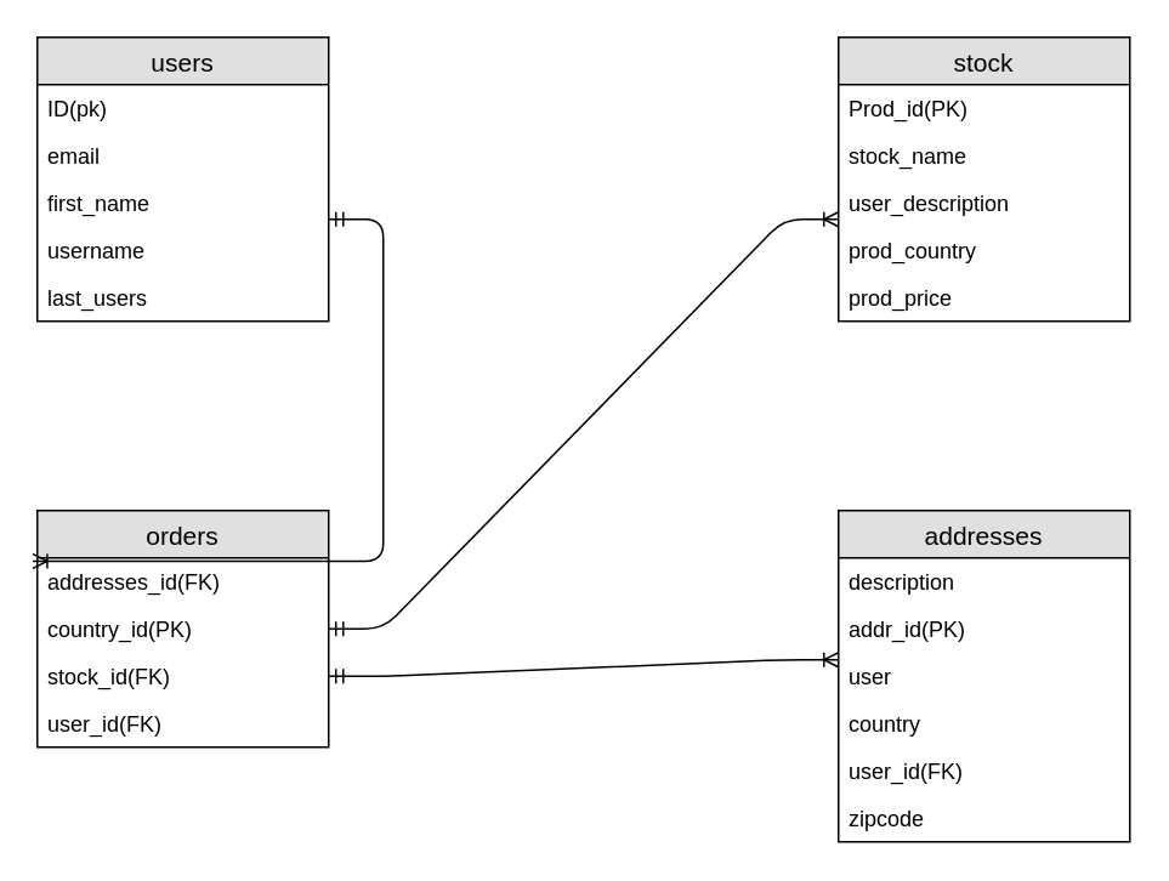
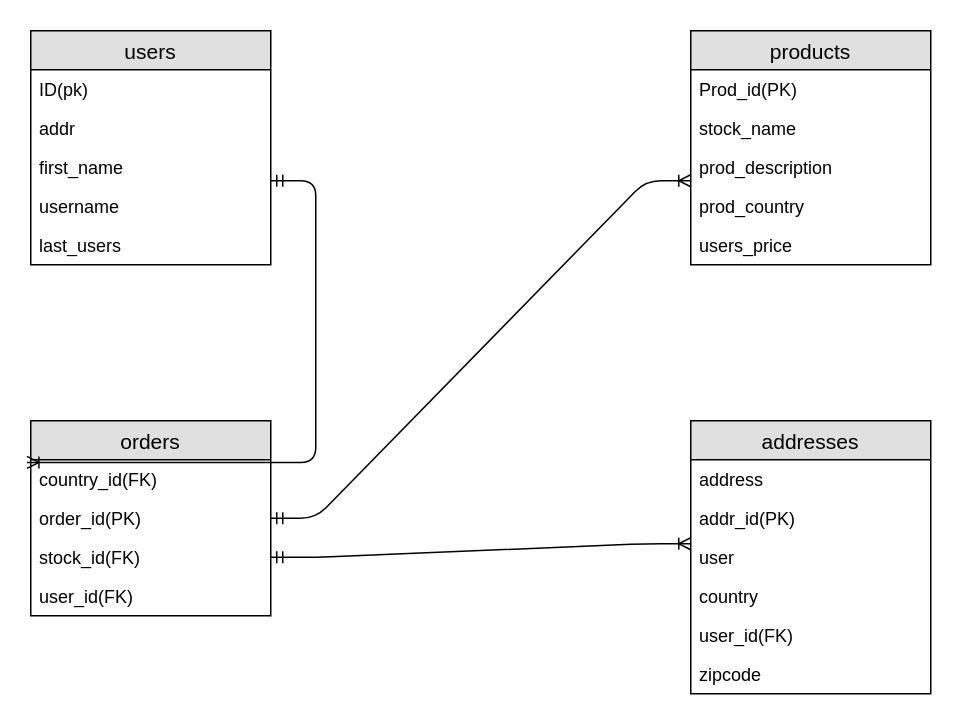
  <mxCell id="0" />
  <mxCell id="1" parent="0" />
  <mxCell id="2" value="users" style="swimlane;fontStyle=0;childLayout=stackLayout;horizontal=1;startSize=26;fillColor=#e0e0e0;horizontalStack=0;resizeParent=1;resizeParentMax=0;resizeLast=0;collapsible=1;marginBottom=0;swimlaneFillColor=#ffffff;align=center;fontSize=14;" parent="1" vertex="1"><mxGeometry x="20" y="20" width="160" height="156" as="geometry" /></mxCell>
  <mxCell id="3" value="ID(pk)" style="text;strokeColor=none;fillColor=none;spacingLeft=4;spacingRight=4;overflow=hidden;rotatable=0;points=[[0,0.5],[1,0.5]];portConstraint=eastwest;fontSize=12;" parent="2" vertex="1"><mxGeometry y="26" width="160" height="26" as="geometry" /></mxCell>
- <mxCell id="4" value="email" style="text;strokeColor=none;fillColor=none;spacingLeft=4;spacingRight=4;overflow=hidden;rotatable=0;points=[[0,0.5],[1,0.5]];portConstraint=eastwest;fontSize=12;" parent="2" vertex="1"><mxGeometry y="52" width="160" height="26" as="geometry" /></mxCell>
+ <mxCell id="4" value="addr" style="text;strokeColor=none;fillColor=none;spacingLeft=4;spacingRight=4;overflow=hidden;rotatable=0;points=[[0,0.5],[1,0.5]];portConstraint=eastwest;fontSize=12;" parent="2" vertex="1"><mxGeometry y="52" width="160" height="26" as="geometry" /></mxCell>
  <mxCell id="5" value="first_name" style="text;strokeColor=none;fillColor=none;spacingLeft=4;spacingRight=4;overflow=hidden;rotatable=0;points=[[0,0.5],[1,0.5]];portConstraint=eastwest;fontSize=12;" parent="2" vertex="1"><mxGeometry y="78" width="160" height="26" as="geometry" /></mxCell>
  <mxCell id="6" value="username" style="text;strokeColor=none;fillColor=none;spacingLeft=4;spacingRight=4;overflow=hidden;rotatable=0;points=[[0,0.5],[1,0.5]];portConstraint=eastwest;fontSize=12;" parent="2" vertex="1"><mxGeometry y="104" width="160" height="26" as="geometry" /></mxCell>
  <mxCell id="7" value="last_users" style="text;strokeColor=none;fillColor=none;spacingLeft=4;spacingRight=4;overflow=hidden;rotatable=0;points=[[0,0.5],[1,0.5]];portConstraint=eastwest;fontSize=12;" parent="2" vertex="1"><mxGeometry y="130" width="160" height="26" as="geometry" /></mxCell>
- <mxCell id="8" value="stock" style="swimlane;fontStyle=0;childLayout=stackLayout;horizontal=1;startSize=26;fillColor=#e0e0e0;horizontalStack=0;resizeParent=1;resizeParentMax=0;resizeLast=0;collapsible=1;marginBottom=0;swimlaneFillColor=#ffffff;align=center;fontSize=14;" parent="1" vertex="1"><mxGeometry x="460" y="20" width="160" height="156" as="geometry" /></mxCell>
+ <mxCell id="8" value="products" style="swimlane;fontStyle=0;childLayout=stackLayout;horizontal=1;startSize=26;fillColor=#e0e0e0;horizontalStack=0;resizeParent=1;resizeParentMax=0;resizeLast=0;collapsible=1;marginBottom=0;swimlaneFillColor=#ffffff;align=center;fontSize=14;" parent="1" vertex="1"><mxGeometry x="460" y="20" width="160" height="156" as="geometry" /></mxCell>
  <mxCell id="9" value="Prod_id(PK)" style="text;strokeColor=none;fillColor=none;spacingLeft=4;spacingRight=4;overflow=hidden;rotatable=0;points=[[0,0.5],[1,0.5]];portConstraint=eastwest;fontSize=12;" parent="8" vertex="1"><mxGeometry y="26" width="160" height="26" as="geometry" /></mxCell>
  <mxCell id="10" value="stock_name" style="text;strokeColor=none;fillColor=none;spacingLeft=4;spacingRight=4;overflow=hidden;rotatable=0;points=[[0,0.5],[1,0.5]];portConstraint=eastwest;fontSize=12;" parent="8" vertex="1"><mxGeometry y="52" width="160" height="26" as="geometry" /></mxCell>
- <mxCell id="11" value="user_description" style="text;strokeColor=none;fillColor=none;spacingLeft=4;spacingRight=4;overflow=hidden;rotatable=0;points=[[0,0.5],[1,0.5]];portConstraint=eastwest;fontSize=12;" parent="8" vertex="1"><mxGeometry y="78" width="160" height="26" as="geometry" /></mxCell>
+ <mxCell id="11" value="prod_description" style="text;strokeColor=none;fillColor=none;spacingLeft=4;spacingRight=4;overflow=hidden;rotatable=0;points=[[0,0.5],[1,0.5]];portConstraint=eastwest;fontSize=12;" parent="8" vertex="1"><mxGeometry y="78" width="160" height="26" as="geometry" /></mxCell>
  <mxCell id="12" value="prod_country" style="text;strokeColor=none;fillColor=none;spacingLeft=4;spacingRight=4;overflow=hidden;rotatable=0;points=[[0,0.5],[1,0.5]];portConstraint=eastwest;fontSize=12;" parent="8" vertex="1"><mxGeometry y="104" width="160" height="26" as="geometry" /></mxCell>
- <mxCell id="13" value="prod_price" style="text;strokeColor=none;fillColor=none;spacingLeft=4;spacingRight=4;overflow=hidden;rotatable=0;points=[[0,0.5],[1,0.5]];portConstraint=eastwest;fontSize=12;" parent="8" vertex="1"><mxGeometry y="130" width="160" height="26" as="geometry" /></mxCell>
+ <mxCell id="13" value="users_price" style="text;strokeColor=none;fillColor=none;spacingLeft=4;spacingRight=4;overflow=hidden;rotatable=0;points=[[0,0.5],[1,0.5]];portConstraint=eastwest;fontSize=12;" parent="8" vertex="1"><mxGeometry y="130" width="160" height="26" as="geometry" /></mxCell>
  <mxCell id="14" value="orders" style="swimlane;fontStyle=0;childLayout=stackLayout;horizontal=1;startSize=26;fillColor=#e0e0e0;horizontalStack=0;resizeParent=1;resizeParentMax=0;resizeLast=0;collapsible=1;marginBottom=0;swimlaneFillColor=#ffffff;align=center;fontSize=14;" parent="1" vertex="1"><mxGeometry x="20" y="280" width="160" height="130" as="geometry" /></mxCell>
- <mxCell id="15" value="addresses_id(FK)" style="text;strokeColor=none;fillColor=none;spacingLeft=4;spacingRight=4;overflow=hidden;rotatable=0;points=[[0,0.5],[1,0.5]];portConstraint=eastwest;fontSize=12;" parent="14" vertex="1"><mxGeometry y="26" width="160" height="26" as="geometry" /></mxCell>
- <mxCell id="16" value="country_id(PK)" style="text;strokeColor=none;fillColor=none;spacingLeft=4;spacingRight=4;overflow=hidden;rotatable=0;points=[[0,0.5],[1,0.5]];portConstraint=eastwest;fontSize=12;" parent="14" vertex="1"><mxGeometry y="52" width="160" height="26" as="geometry" /></mxCell>
+ <mxCell id="15" value="country_id(FK)" style="text;strokeColor=none;fillColor=none;spacingLeft=4;spacingRight=4;overflow=hidden;rotatable=0;points=[[0,0.5],[1,0.5]];portConstraint=eastwest;fontSize=12;" parent="14" vertex="1"><mxGeometry y="26" width="160" height="26" as="geometry" /></mxCell>
+ <mxCell id="16" value="order_id(PK)" style="text;strokeColor=none;fillColor=none;spacingLeft=4;spacingRight=4;overflow=hidden;rotatable=0;points=[[0,0.5],[1,0.5]];portConstraint=eastwest;fontSize=12;" parent="14" vertex="1"><mxGeometry y="52" width="160" height="26" as="geometry" /></mxCell>
  <mxCell id="17" value="stock_id(FK)" style="text;strokeColor=none;fillColor=none;spacingLeft=4;spacingRight=4;overflow=hidden;rotatable=0;points=[[0,0.5],[1,0.5]];portConstraint=eastwest;fontSize=12;" parent="14" vertex="1"><mxGeometry y="78" width="160" height="26" as="geometry" /></mxCell>
  <mxCell id="18" value="user_id(FK)" style="text;strokeColor=none;fillColor=none;spacingLeft=4;spacingRight=4;overflow=hidden;rotatable=0;points=[[0,0.5],[1,0.5]];portConstraint=eastwest;fontSize=12;" parent="14" vertex="1"><mxGeometry y="104" width="160" height="26" as="geometry" /></mxCell>
  <mxCell id="19" value="addresses" style="swimlane;fontStyle=0;childLayout=stackLayout;horizontal=1;startSize=26;fillColor=#e0e0e0;horizontalStack=0;resizeParent=1;resizeParentMax=0;resizeLast=0;collapsible=1;marginBottom=0;swimlaneFillColor=#ffffff;align=center;fontSize=14;" parent="1" vertex="1"><mxGeometry x="460" y="280" width="160" height="182" as="geometry" /></mxCell>
- <mxCell id="20" value="description" style="text;strokeColor=none;fillColor=none;spacingLeft=4;spacingRight=4;overflow=hidden;rotatable=0;points=[[0,0.5],[1,0.5]];portConstraint=eastwest;fontSize=12;" parent="19" vertex="1"><mxGeometry y="26" width="160" height="26" as="geometry" /></mxCell>
+ <mxCell id="20" value="address" style="text;strokeColor=none;fillColor=none;spacingLeft=4;spacingRight=4;overflow=hidden;rotatable=0;points=[[0,0.5],[1,0.5]];portConstraint=eastwest;fontSize=12;" parent="19" vertex="1"><mxGeometry y="26" width="160" height="26" as="geometry" /></mxCell>
  <mxCell id="21" value="addr_id(PK)" style="text;strokeColor=none;fillColor=none;spacingLeft=4;spacingRight=4;overflow=hidden;rotatable=0;points=[[0,0.5],[1,0.5]];portConstraint=eastwest;fontSize=12;" parent="19" vertex="1"><mxGeometry y="52" width="160" height="26" as="geometry" /></mxCell>
  <mxCell id="22" value="user" style="text;strokeColor=none;fillColor=none;spacingLeft=4;spacingRight=4;overflow=hidden;rotatable=0;points=[[0,0.5],[1,0.5]];portConstraint=eastwest;fontSize=12;" parent="19" vertex="1"><mxGeometry y="78" width="160" height="26" as="geometry" /></mxCell>
  <mxCell id="23" value="country" style="text;strokeColor=none;fillColor=none;spacingLeft=4;spacingRight=4;overflow=hidden;rotatable=0;points=[[0,0.5],[1,0.5]];portConstraint=eastwest;fontSize=12;" parent="19" vertex="1"><mxGeometry y="104" width="160" height="26" as="geometry" /></mxCell>
  <mxCell id="24" value="user_id(FK)" style="text;strokeColor=none;fillColor=none;spacingLeft=4;spacingRight=4;overflow=hidden;rotatable=0;points=[[0,0.5],[1,0.5]];portConstraint=eastwest;fontSize=12;" parent="19" vertex="1"><mxGeometry y="130" width="160" height="26" as="geometry" /></mxCell>
  <mxCell id="25" value="zipcode" style="text;strokeColor=none;fillColor=none;spacingLeft=4;spacingRight=4;overflow=hidden;rotatable=0;points=[[0,0.5],[1,0.5]];portConstraint=eastwest;fontSize=12;" parent="19" vertex="1"><mxGeometry y="156" width="160" height="26" as="geometry" /></mxCell>
  <mxCell id="26" value="" style="edgeStyle=entityRelationEdgeStyle;fontSize=12;html=1;endArrow=ERoneToMany;startArrow=ERmandOne;exitX=1;exitY=0.5;exitDx=0;exitDy=0;" parent="1" source="16" edge="1"><mxGeometry width="100" height="100" relative="1" as="geometry"><mxPoint x="360" y="220" as="sourcePoint" /><mxPoint x="460" y="120" as="targetPoint" /></mxGeometry></mxCell>
  <mxCell id="27" value="" style="edgeStyle=entityRelationEdgeStyle;fontSize=12;html=1;endArrow=ERoneToMany;startArrow=ERmandOne;" parent="1" source="17" edge="1"><mxGeometry width="100" height="100" relative="1" as="geometry"><mxPoint x="360" y="462" as="sourcePoint" /><mxPoint x="460" y="362" as="targetPoint" /></mxGeometry></mxCell>
  <mxCell id="28" value="" style="edgeStyle=entityRelationEdgeStyle;fontSize=12;html=1;endArrow=ERoneToMany;startArrow=ERmandOne;entryX=-0.016;entryY=0.069;entryDx=0;entryDy=0;entryPerimeter=0;" parent="1" target="15" edge="1"><mxGeometry width="100" height="100" relative="1" as="geometry"><mxPoint x="180" y="120" as="sourcePoint" /><mxPoint x="280" y="20" as="targetPoint" /></mxGeometry></mxCell>
